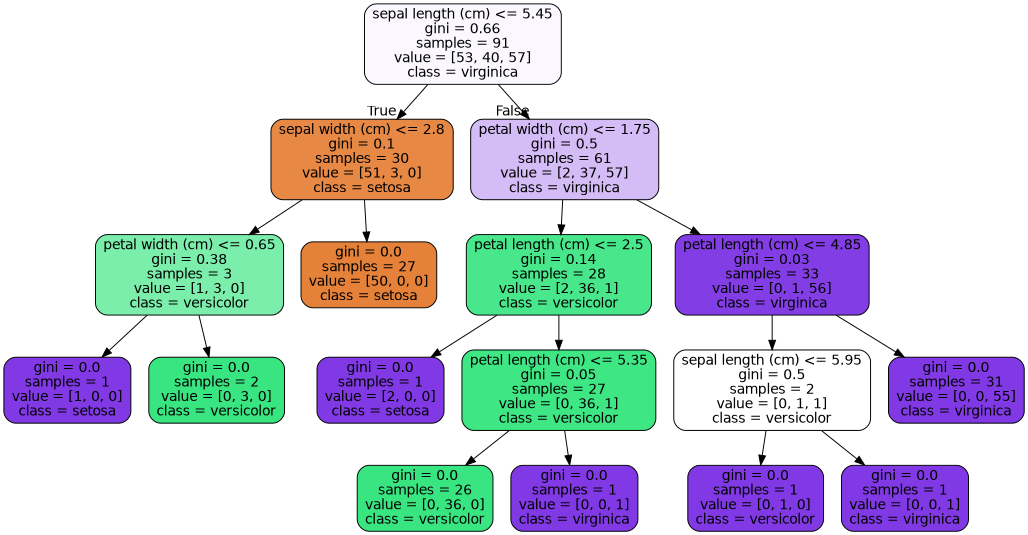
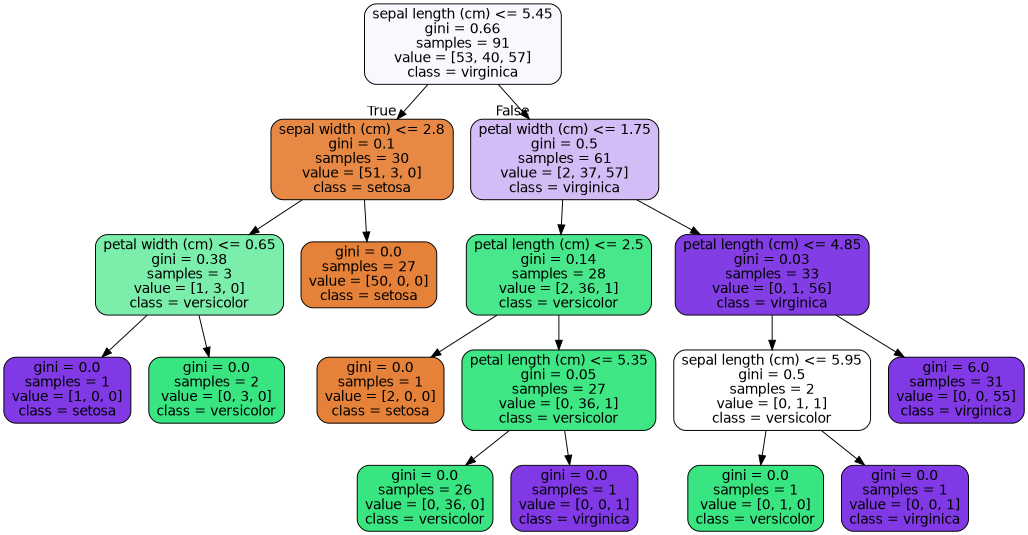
  digraph {
    node [color=black fillcolor="#8139e5" fontname=helvetica shape=box style="filled, rounded"]
    edge [fontname=helvetica]
    n1 [fillcolor="#faf7fe" label="sepal length (cm) <= 5.45\ngini = 0.66\nsamples = 91\nvalue = [53, 40, 57]\nclass = virginica"]
    n2 [fillcolor="#e78845" label="sepal width (cm) <= 2.8\ngini = 0.1\nsamples = 30\nvalue = [51, 3, 0]\nclass = setosa"]
    n3 [fillcolor="#d4bcf6" label="petal width (cm) <= 1.75\ngini = 0.5\nsamples = 61\nvalue = [2, 37, 57]\nclass = virginica"]
    n4 [fillcolor="#7beeab" label="petal width (cm) <= 0.65\ngini = 0.38\nsamples = 3\nvalue = [1, 3, 0]\nclass = versicolor"]
    n5 [fillcolor="#e58139" label="gini = 0.0\nsamples = 27\nvalue = [50, 0, 0]\nclass = setosa"]
    n6 [fillcolor="#49e78b" label="petal length (cm) <= 2.5\ngini = 0.14\nsamples = 28\nvalue = [2, 36, 1]\nclass = versicolor"]
    n7 [fillcolor="#833de5" label="petal length (cm) <= 4.85\ngini = 0.03\nsamples = 33\nvalue = [0, 1, 56]\nclass = virginica"]
    n8 [label="gini = 0.0\nsamples = 1\nvalue = [1, 0, 0]\nclass = setosa"]
    n9 [fillcolor="#39e581" label="gini = 0.0\nsamples = 2\nvalue = [0, 3, 0]\nclass = versicolor"]
-   n10 [label="gini = 0.0\nsamples = 1\nvalue = [2, 0, 0]\nclass = setosa"]
+   n10 [fillcolor="#e58139" label="gini = 0.0\nsamples = 1\nvalue = [2, 0, 0]\nclass = setosa"]
    n11 [fillcolor="#3ee684" label="petal length (cm) <= 5.35\ngini = 0.05\nsamples = 27\nvalue = [0, 36, 1]\nclass = versicolor"]
    n12 [fillcolor="#ffffff" label="sepal length (cm) <= 5.95\ngini = 0.5\nsamples = 2\nvalue = [0, 1, 1]\nclass = versicolor"]
-   n13 [label="gini = 0.0\nsamples = 31\nvalue = [0, 0, 55]\nclass = virginica"]
+   n13 [label="gini = 6.0\nsamples = 31\nvalue = [0, 0, 55]\nclass = virginica"]
    n14 [fillcolor="#39e581" label="gini = 0.0\nsamples = 26\nvalue = [0, 36, 0]\nclass = versicolor"]
    n15 [label="gini = 0.0\nsamples = 1\nvalue = [0, 0, 1]\nclass = virginica"]
-   n16 [label="gini = 0.0\nsamples = 1\nvalue = [0, 1, 0]\nclass = versicolor"]
+   n16 [fillcolor="#39e581" label="gini = 0.0\nsamples = 1\nvalue = [0, 1, 0]\nclass = versicolor"]
    n17 [label="gini = 0.0\nsamples = 1\nvalue = [0, 0, 1]\nclass = virginica"]
    n1 -> n2 [headlabel=True labelangle=45 labeldistance=2.5]
    n1 -> n3 [headlabel=False labelangle=-45 labeldistance=2.5]
    n2 -> n4
    n2 -> n5
    n3 -> n6
    n3 -> n7
    n4 -> n8
    n4 -> n9
    n6 -> n10
    n6 -> n11
    n7 -> n12
    n7 -> n13
    n11 -> n14
    n11 -> n15
    n12 -> n16
    n12 -> n17
  }
